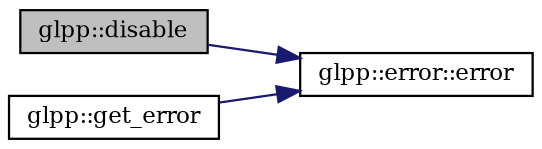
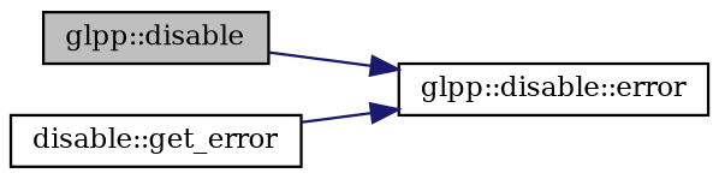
  digraph {
    fontname="DejaVu Serif"
    rankdir=LR
    node [color=black fillcolor=white fontname="DejaVu Serif" fontsize=10 shape=record style=filled]
    edge [color=midnightblue fontname="DejaVu Serif" fontsize=10 labelfontname=Helvetica labelfontsize=10 style=solid]
    n1 [fillcolor=grey75 fontcolor=black height=0.2 label="glpp::disable" width=0.4]
-   n2 [height=0.2 label="glpp::error::error" width=0.4]
-   n3 [height=0.2 label="glpp::get_error" width=0.4]
+   n2 [height=0.2 label="glpp::disable::error" width=0.4]
+   n3 [height=0.2 label="disable::get_error" width=0.4]
    n1 -> n2
    n3 -> n2
  }
